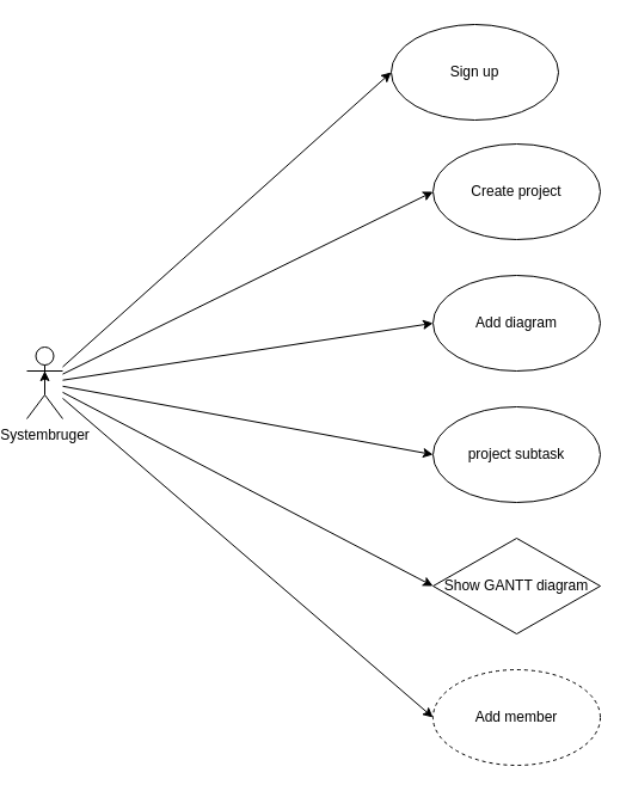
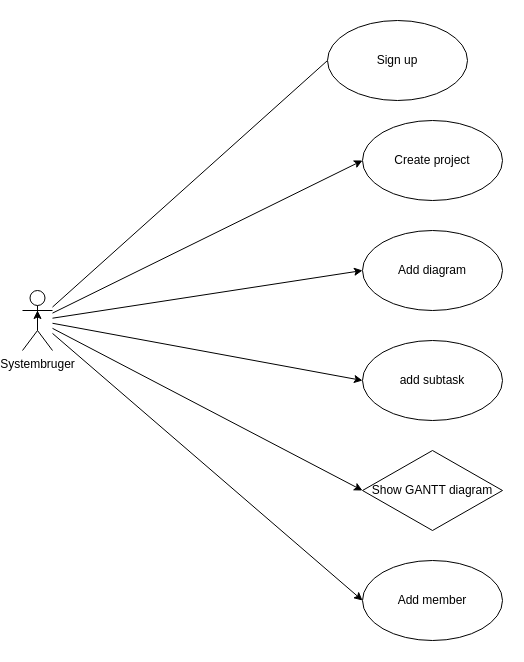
  <mxCell id="0" />
  <mxCell id="1" parent="0" />
- <mxCell id="2" style="rounded=0;orthogonalLoop=1;jettySize=auto;html=1;entryX=0;entryY=0.5;entryDx=0;entryDy=0;" edge="1" parent="1" source="8" target="9"><mxGeometry relative="1" as="geometry" /></mxCell>
+ <mxCell id="2" style="rounded=0;orthogonalLoop=1;jettySize=auto;html=1;entryX=0;entryY=0.5;entryDx=0;entryDy=0;endArrow=none;" edge="1" parent="1" source="8" target="9"><mxGeometry relative="1" as="geometry" /></mxCell>
  <mxCell id="3" style="rounded=0;orthogonalLoop=1;jettySize=auto;html=1;entryX=0;entryY=0.5;entryDx=0;entryDy=0;" edge="1" parent="1" source="8" target="10"><mxGeometry relative="1" as="geometry" /></mxCell>
  <mxCell id="4" style="rounded=0;orthogonalLoop=1;jettySize=auto;html=1;entryX=0;entryY=0.5;entryDx=0;entryDy=0;" edge="1" parent="1" source="8" target="11"><mxGeometry relative="1" as="geometry" /></mxCell>
  <mxCell id="5" style="rounded=0;orthogonalLoop=1;jettySize=auto;html=1;entryX=0;entryY=0.5;entryDx=0;entryDy=0;" edge="1" parent="1" source="8" target="12"><mxGeometry relative="1" as="geometry" /></mxCell>
  <mxCell id="6" style="rounded=0;orthogonalLoop=1;jettySize=auto;html=1;entryX=0;entryY=0.5;entryDx=0;entryDy=0;" edge="1" parent="1" source="8" target="14"><mxGeometry relative="1" as="geometry" /></mxCell>
  <mxCell id="7" style="rounded=0;orthogonalLoop=1;jettySize=auto;html=1;entryX=0;entryY=0.5;entryDx=0;entryDy=0;" edge="1" parent="1" source="8" target="13"><mxGeometry relative="1" as="geometry" /></mxCell>
  <mxCell id="8" value="Systembruger" style="shape=umlActor;verticalLabelPosition=bottom;verticalAlign=top;html=1;outlineConnect=0;" vertex="1" parent="1"><mxGeometry x="20" y="290" width="30" height="60" as="geometry" /></mxCell>
  <mxCell id="9" value="Sign up " style="ellipse;whiteSpace=wrap;html=1;" vertex="1" parent="1"><mxGeometry x="325" y="20" width="140" height="80" as="geometry" /></mxCell>
  <mxCell id="10" value="Create project" style="ellipse;whiteSpace=wrap;html=1;" vertex="1" parent="1"><mxGeometry x="360" y="120" width="140" height="80" as="geometry" /></mxCell>
  <mxCell id="11" value="Add diagram" style="ellipse;whiteSpace=wrap;html=1;" vertex="1" parent="1"><mxGeometry x="360" y="230" width="140" height="80" as="geometry" /></mxCell>
- <mxCell id="12" value="project subtask" style="ellipse;whiteSpace=wrap;html=1;" vertex="1" parent="1"><mxGeometry x="360" y="340" width="140" height="80" as="geometry" /></mxCell>
- <mxCell id="13" value="Add member" style="ellipse;whiteSpace=wrap;html=1;dashed=1;" vertex="1" parent="1"><mxGeometry x="360" y="560" width="140" height="80" as="geometry" /></mxCell>
+ <mxCell id="12" value="add subtask" style="ellipse;whiteSpace=wrap;html=1;" vertex="1" parent="1"><mxGeometry x="360" y="340" width="140" height="80" as="geometry" /></mxCell>
+ <mxCell id="13" value="Add member" style="ellipse;whiteSpace=wrap;html=1;" vertex="1" parent="1"><mxGeometry x="360" y="560" width="140" height="80" as="geometry" /></mxCell>
  <mxCell id="14" value="Show GANTT diagram" style="rhombus;whiteSpace=wrap;html=1;" vertex="1" parent="1"><mxGeometry x="360" y="450" width="140" height="80" as="geometry" /></mxCell>
  <mxCell id="15" style="edgeStyle=orthogonalEdgeStyle;rounded=0;orthogonalLoop=1;jettySize=auto;html=1;exitX=0.5;exitY=0.5;exitDx=0;exitDy=0;exitPerimeter=0;entryX=0.5;entryY=0.333;entryDx=0;entryDy=0;entryPerimeter=0;" edge="1" parent="1" source="8" target="8"><mxGeometry relative="1" as="geometry" /></mxCell>
